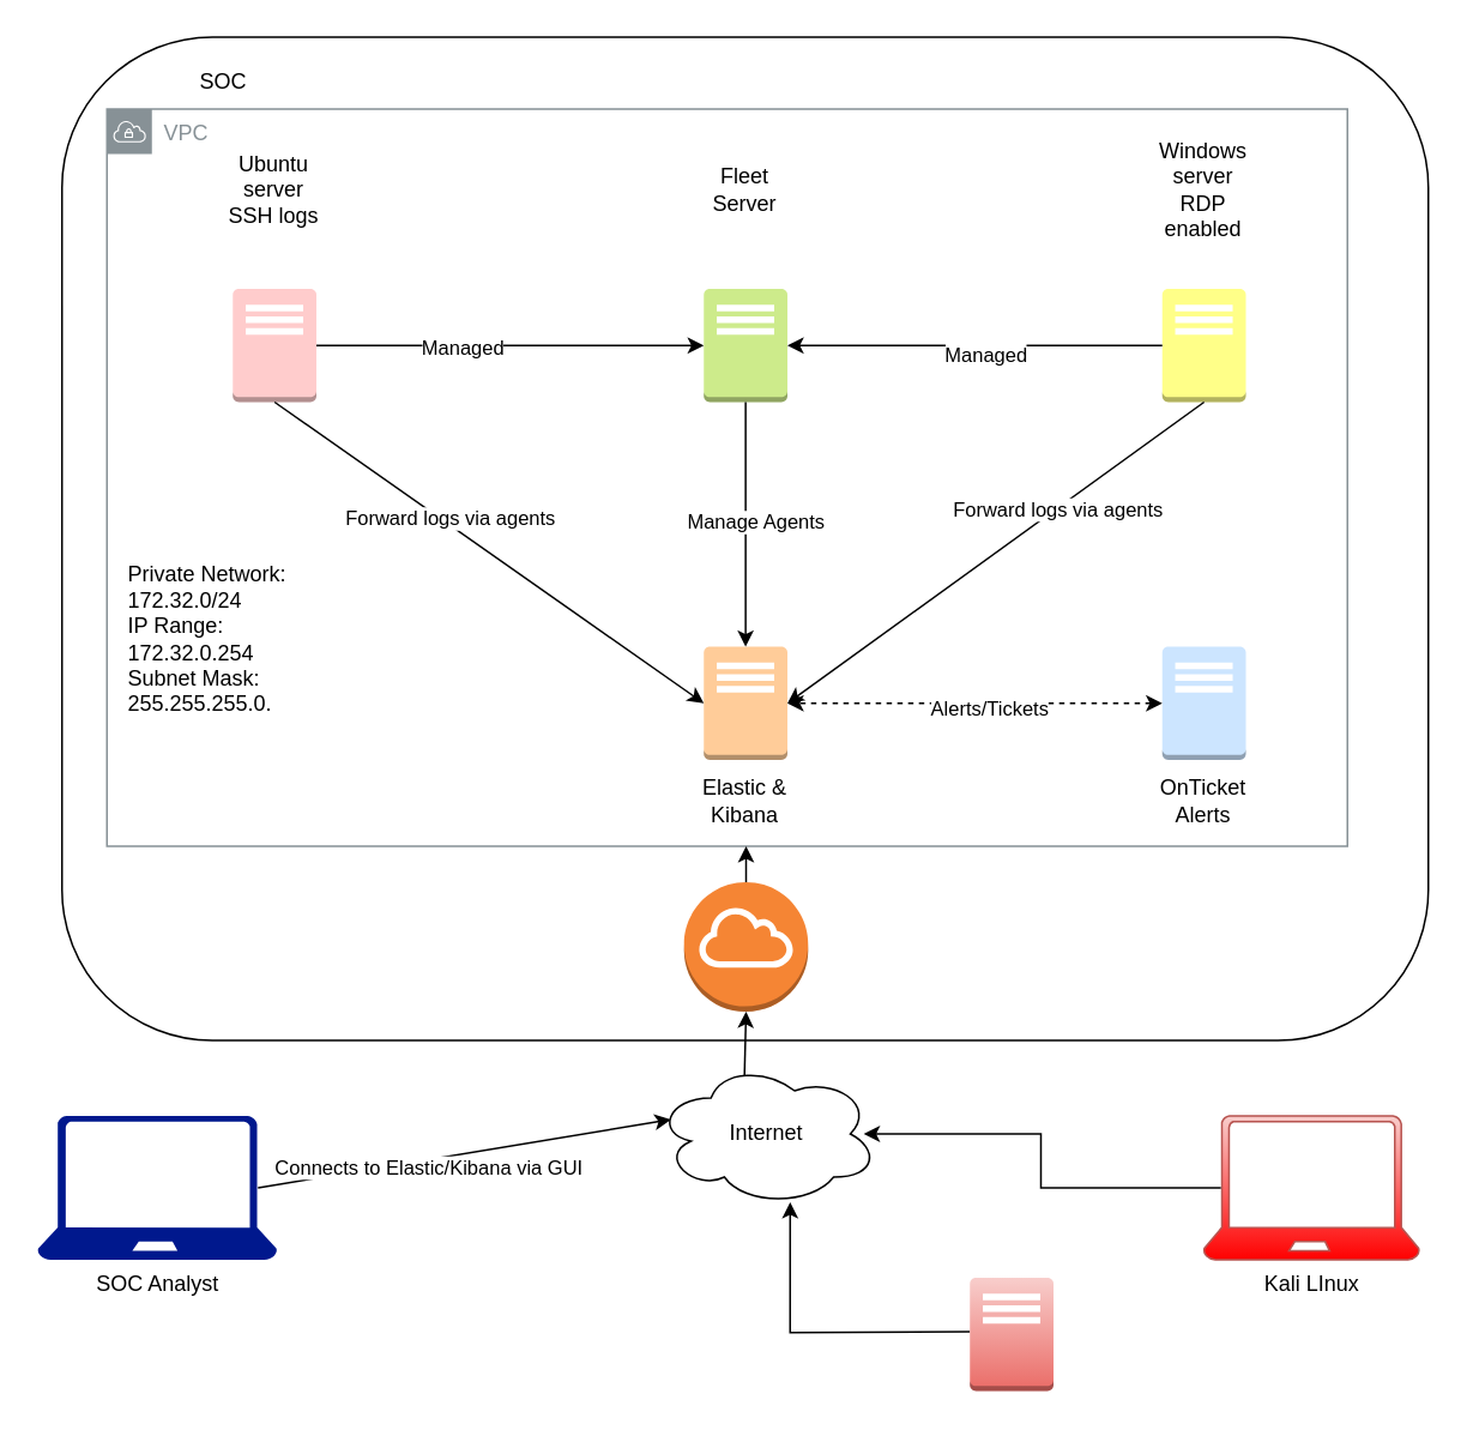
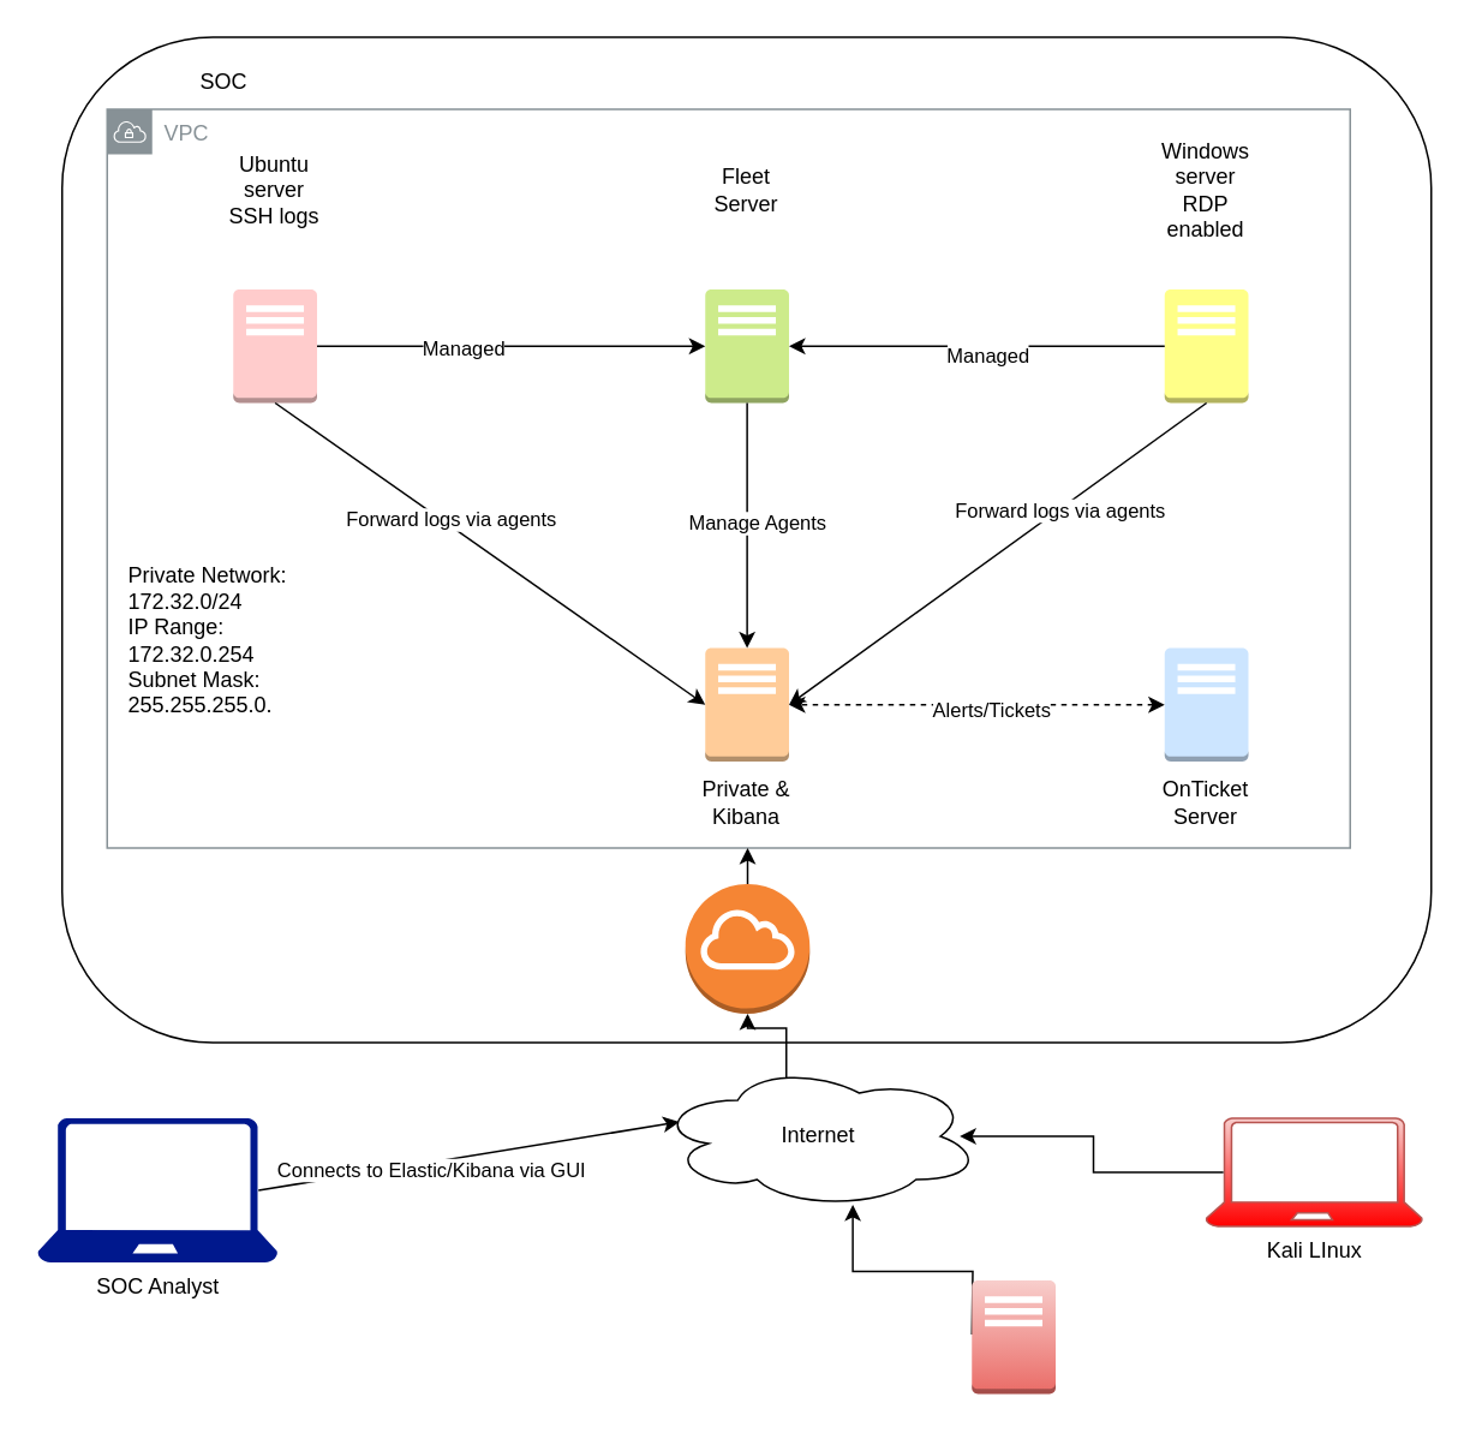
  <mxCell id="0" />
  <mxCell id="1" parent="0" />
  <mxCell id="2" value="" style="rounded=1;whiteSpace=wrap;html=1;" parent="1" vertex="1"><mxGeometry x="34" y="20" width="760" height="558" as="geometry" /></mxCell>
  <mxCell id="3" value="VPC" style="outlineConnect=0;gradientColor=none;html=1;whiteSpace=wrap;fontSize=12;fontStyle=0;shape=mxgraph.aws4.group;grIcon=mxgraph.aws4.group_vpc;strokeColor=#879196;fillColor=none;verticalAlign=top;align=left;spacingLeft=30;fontColor=#879196;dashed=0;" parent="1" vertex="1"><mxGeometry x="59" y="60" width="690" height="410" as="geometry" /></mxCell>
  <mxCell id="4" style="rounded=0;orthogonalLoop=1;jettySize=auto;html=1;exitX=0.92;exitY=0.5;exitDx=0;exitDy=0;exitPerimeter=0;entryX=0.07;entryY=0.4;entryDx=0;entryDy=0;entryPerimeter=0;" parent="1" source="6" target="10" edge="1"><mxGeometry relative="1" as="geometry"><mxPoint x="229" y="580" as="targetPoint" /></mxGeometry></mxCell>
  <mxCell id="5" value="Connects to Elastic/Kibana via GUI" style="edgeLabel;html=1;align=center;verticalAlign=middle;resizable=0;points=[];" vertex="1" connectable="0" parent="4"><mxGeometry x="-0.186" y="-4" relative="1" as="geometry"><mxPoint as="offset" /></mxGeometry></mxCell>
  <mxCell id="6" value="SOC Analyst" style="sketch=0;aspect=fixed;pointerEvents=1;shadow=0;dashed=0;html=1;strokeColor=none;labelPosition=center;verticalLabelPosition=bottom;verticalAlign=top;align=center;fillColor=#00188D;shape=mxgraph.azure.laptop" parent="1" vertex="1"><mxGeometry x="20.34" y="620" width="133.33" height="80" as="geometry" /></mxCell>
- <mxCell id="7" value="Kali LInux" style="verticalLabelPosition=bottom;html=1;verticalAlign=top;align=center;strokeColor=#b85450;fillColor=#f8cecc;shape=mxgraph.azure.laptop;pointerEvents=1;gradientColor=#FF0000;" parent="1" vertex="1"><mxGeometry x="669" y="620" width="120" height="80" as="geometry" /></mxCell>
+ <mxCell id="7" value="Kali LInux" style="verticalLabelPosition=bottom;html=1;verticalAlign=top;align=center;strokeColor=#b85450;fillColor=#f8cecc;shape=mxgraph.azure.laptop;pointerEvents=1;gradientColor=#FF0000;" parent="1" vertex="1"><mxGeometry x="669" y="620" width="120" height="60" as="geometry" /></mxCell>
  <mxCell id="8" style="edgeStyle=orthogonalEdgeStyle;rounded=0;orthogonalLoop=1;jettySize=auto;html=1;exitX=0.5;exitY=0;exitDx=0;exitDy=0;exitPerimeter=0;" parent="1" source="9" target="3" edge="1"><mxGeometry relative="1" as="geometry"><Array as="points"><mxPoint x="419" y="470" /><mxPoint x="419" y="470" /></Array></mxGeometry></mxCell>
  <mxCell id="9" value="" style="outlineConnect=0;dashed=0;verticalLabelPosition=bottom;verticalAlign=top;align=center;html=1;shape=mxgraph.aws3.internet_gateway;fillColor=#F58534;gradientColor=none;" parent="1" vertex="1"><mxGeometry x="380" y="490" width="69" height="72" as="geometry" /></mxCell>
- <mxCell id="10" value="Internet" style="ellipse;shape=cloud;whiteSpace=wrap;html=1;" parent="1" vertex="1"><mxGeometry x="364" y="590" width="124" height="80" as="geometry" /></mxCell>
+ <mxCell id="10" value="Internet" style="ellipse;shape=cloud;whiteSpace=wrap;html=1;" parent="1" vertex="1"><mxGeometry x="364" y="590" width="180" height="80" as="geometry" /></mxCell>
  <mxCell id="11" style="edgeStyle=orthogonalEdgeStyle;rounded=0;orthogonalLoop=1;jettySize=auto;html=1;exitX=0.08;exitY=0.5;exitDx=0;exitDy=0;exitPerimeter=0;entryX=0.935;entryY=0.5;entryDx=0;entryDy=0;entryPerimeter=0;" parent="1" source="7" target="10" edge="1"><mxGeometry relative="1" as="geometry" /></mxCell>
  <mxCell id="12" style="edgeStyle=orthogonalEdgeStyle;rounded=0;orthogonalLoop=1;jettySize=auto;html=1;exitX=0;exitY=0.5;exitDx=0;exitDy=0;entryX=0.605;entryY=0.975;entryDx=0;entryDy=0;entryPerimeter=0;" parent="1" target="10" edge="1"><mxGeometry relative="1" as="geometry"><mxPoint x="539" y="740" as="sourcePoint" /></mxGeometry></mxCell>
  <mxCell id="13" style="edgeStyle=orthogonalEdgeStyle;rounded=0;orthogonalLoop=1;jettySize=auto;html=1;exitX=0.4;exitY=0.1;exitDx=0;exitDy=0;exitPerimeter=0;entryX=0.5;entryY=1;entryDx=0;entryDy=0;entryPerimeter=0;" parent="1" source="10" target="9" edge="1"><mxGeometry relative="1" as="geometry" /></mxCell>
  <mxCell id="14" value="SOC" style="text;html=1;align=center;verticalAlign=middle;whiteSpace=wrap;rounded=0;" parent="1" vertex="1"><mxGeometry x="93.67" y="30" width="60" height="30" as="geometry" /></mxCell>
- <mxCell id="15" value="Elastic &amp;amp; Kibana" style="text;html=1;align=center;verticalAlign=middle;whiteSpace=wrap;rounded=0;" parent="1" vertex="1"><mxGeometry x="384" y="430" width="60" height="30" as="geometry" /></mxCell>
+ <mxCell id="15" value="Private &amp;amp; Kibana" style="text;html=1;align=center;verticalAlign=middle;whiteSpace=wrap;rounded=0;" parent="1" vertex="1"><mxGeometry x="384" y="430" width="60" height="30" as="geometry" /></mxCell>
  <mxCell id="16" value="" style="outlineConnect=0;dashed=0;verticalLabelPosition=bottom;verticalAlign=top;align=center;html=1;shape=mxgraph.aws3.traditional_server;fillColor=#cce5ff;strokeColor=#36393d;" parent="1" vertex="1"><mxGeometry x="646" y="359" width="46.5" height="63" as="geometry" /></mxCell>
  <mxCell id="17" value="" style="outlineConnect=0;dashed=0;verticalLabelPosition=bottom;verticalAlign=top;align=center;html=1;shape=mxgraph.aws3.traditional_server;fillColor=#ffcc99;strokeColor=#36393d;" parent="1" vertex="1"><mxGeometry x="391" y="359" width="46.5" height="63" as="geometry" /></mxCell>
  <mxCell id="18" value="" style="outlineConnect=0;dashed=0;verticalLabelPosition=bottom;verticalAlign=top;align=center;html=1;shape=mxgraph.aws3.traditional_server;fillColor=#cdeb8b;strokeColor=#36393d;" parent="1" vertex="1"><mxGeometry x="391" y="160" width="46.5" height="63" as="geometry" /></mxCell>
  <mxCell id="19" value="" style="outlineConnect=0;dashed=0;verticalLabelPosition=bottom;verticalAlign=top;align=center;html=1;shape=mxgraph.aws3.traditional_server;fillColor=#ffff88;strokeColor=#36393d;" parent="1" vertex="1"><mxGeometry x="646" y="160" width="46.5" height="63" as="geometry" /></mxCell>
  <mxCell id="20" value="" style="outlineConnect=0;dashed=0;verticalLabelPosition=bottom;verticalAlign=top;align=center;html=1;shape=mxgraph.aws3.traditional_server;fillColor=#ffcccc;strokeColor=#36393d;" parent="1" vertex="1"><mxGeometry x="129" y="160" width="46.5" height="63" as="geometry" /></mxCell>
  <mxCell id="21" value="" style="outlineConnect=0;dashed=0;verticalLabelPosition=bottom;verticalAlign=top;align=center;html=1;shape=mxgraph.aws3.traditional_server;fillColor=#f8cecc;strokeColor=#b85450;gradientColor=#ea6b66;" parent="1" vertex="1"><mxGeometry x="539" y="710" width="46.5" height="63" as="geometry" /></mxCell>
  <mxCell id="22" style="edgeStyle=orthogonalEdgeStyle;rounded=0;orthogonalLoop=1;jettySize=auto;html=1;exitX=0.5;exitY=1;exitDx=0;exitDy=0;exitPerimeter=0;entryX=0.5;entryY=0;entryDx=0;entryDy=0;entryPerimeter=0;" parent="1" source="18" target="17" edge="1"><mxGeometry relative="1" as="geometry" /></mxCell>
  <mxCell id="23" value="Manage Agents" style="edgeLabel;html=1;align=center;verticalAlign=middle;resizable=0;points=[];" parent="22" vertex="1" connectable="0"><mxGeometry x="-0.029" y="5" relative="1" as="geometry"><mxPoint as="offset" /></mxGeometry></mxCell>
  <mxCell id="24" style="rounded=0;orthogonalLoop=1;jettySize=auto;html=1;exitX=0.5;exitY=1;exitDx=0;exitDy=0;exitPerimeter=0;entryX=0;entryY=0.5;entryDx=0;entryDy=0;entryPerimeter=0;" parent="1" source="20" target="17" edge="1"><mxGeometry relative="1" as="geometry" /></mxCell>
  <mxCell id="25" value="Forward logs via agents" style="edgeLabel;html=1;align=center;verticalAlign=middle;resizable=0;points=[];" parent="24" vertex="1" connectable="0"><mxGeometry x="-0.201" y="2" relative="1" as="geometry"><mxPoint y="-1" as="offset" /></mxGeometry></mxCell>
  <mxCell id="26" style="rounded=0;orthogonalLoop=1;jettySize=auto;html=1;exitX=0.5;exitY=1;exitDx=0;exitDy=0;exitPerimeter=0;entryX=1;entryY=0.5;entryDx=0;entryDy=0;entryPerimeter=0;" parent="1" source="19" target="17" edge="1"><mxGeometry relative="1" as="geometry" /></mxCell>
  <mxCell id="27" value="Forward logs via agents" style="edgeLabel;html=1;align=center;verticalAlign=middle;resizable=0;points=[];" parent="26" vertex="1" connectable="0"><mxGeometry x="-0.294" y="1" relative="1" as="geometry"><mxPoint as="offset" /></mxGeometry></mxCell>
  <mxCell id="28" style="edgeStyle=orthogonalEdgeStyle;rounded=0;orthogonalLoop=1;jettySize=auto;html=1;exitX=0;exitY=0.5;exitDx=0;exitDy=0;exitPerimeter=0;entryX=1;entryY=0.5;entryDx=0;entryDy=0;entryPerimeter=0;dashed=1;endArrow=classic;endFill=1;startArrow=classic;startFill=1;" parent="1" source="16" target="17" edge="1"><mxGeometry relative="1" as="geometry" /></mxCell>
  <mxCell id="29" value="Alerts/Tickets" style="edgeLabel;html=1;align=center;verticalAlign=middle;resizable=0;points=[];" parent="28" vertex="1" connectable="0"><mxGeometry x="-0.07" y="3" relative="1" as="geometry"><mxPoint as="offset" /></mxGeometry></mxCell>
  <mxCell id="30" value="Ubuntu server SSH logs" style="text;html=1;align=center;verticalAlign=middle;whiteSpace=wrap;rounded=0;" parent="1" vertex="1"><mxGeometry x="122.25" y="90" width="60" height="30" as="geometry" /></mxCell>
  <mxCell id="31" value="Fleet Server" style="text;html=1;align=center;verticalAlign=middle;whiteSpace=wrap;rounded=0;" parent="1" vertex="1"><mxGeometry x="384" y="90" width="60" height="30" as="geometry" /></mxCell>
  <mxCell id="32" value="Windows server RDP enabled" style="text;html=1;align=center;verticalAlign=middle;whiteSpace=wrap;rounded=0;" parent="1" vertex="1"><mxGeometry x="639.25" y="90" width="60" height="30" as="geometry" /></mxCell>
  <mxCell id="33" style="edgeStyle=orthogonalEdgeStyle;rounded=0;orthogonalLoop=1;jettySize=auto;html=1;exitX=1;exitY=0.5;exitDx=0;exitDy=0;exitPerimeter=0;entryX=0;entryY=0.5;entryDx=0;entryDy=0;entryPerimeter=0;" parent="1" source="20" target="18" edge="1"><mxGeometry relative="1" as="geometry" /></mxCell>
  <mxCell id="34" value="Managed" style="edgeLabel;html=1;align=center;verticalAlign=middle;resizable=0;points=[];" parent="33" vertex="1" connectable="0"><mxGeometry x="-0.244" relative="1" as="geometry"><mxPoint y="1" as="offset" /></mxGeometry></mxCell>
  <mxCell id="35" style="edgeStyle=orthogonalEdgeStyle;rounded=0;orthogonalLoop=1;jettySize=auto;html=1;exitX=0;exitY=0.5;exitDx=0;exitDy=0;exitPerimeter=0;entryX=1;entryY=0.5;entryDx=0;entryDy=0;entryPerimeter=0;" parent="1" source="19" target="18" edge="1"><mxGeometry relative="1" as="geometry" /></mxCell>
  <mxCell id="36" value="Managed" style="edgeLabel;html=1;align=center;verticalAlign=middle;resizable=0;points=[];" parent="35" vertex="1" connectable="0"><mxGeometry x="-0.05" y="5" relative="1" as="geometry"><mxPoint as="offset" /></mxGeometry></mxCell>
- <mxCell id="37" value="OnTicket Alerts" style="text;html=1;align=center;verticalAlign=middle;whiteSpace=wrap;rounded=0;" parent="1" vertex="1"><mxGeometry x="639" y="430" width="60" height="30" as="geometry" /></mxCell>
+ <mxCell id="37" value="OnTicket Server" style="text;html=1;align=center;verticalAlign=middle;whiteSpace=wrap;rounded=0;" parent="1" vertex="1"><mxGeometry x="639" y="430" width="60" height="30" as="geometry" /></mxCell>
  <mxCell id="38" value="Private Network: 172.32.0/24&lt;br&gt;IP Range: 172.32.0.254&lt;br&gt;&lt;div style=&quot;&quot;&gt;&lt;span style=&quot;background-color: initial;&quot;&gt;Subnet Mask: 255.255.255.0.&lt;/span&gt;&lt;/div&gt;" style="text;html=1;align=left;verticalAlign=middle;whiteSpace=wrap;rounded=0;" parent="1" vertex="1"><mxGeometry x="69" y="340" width="100" height="30" as="geometry" /></mxCell>
